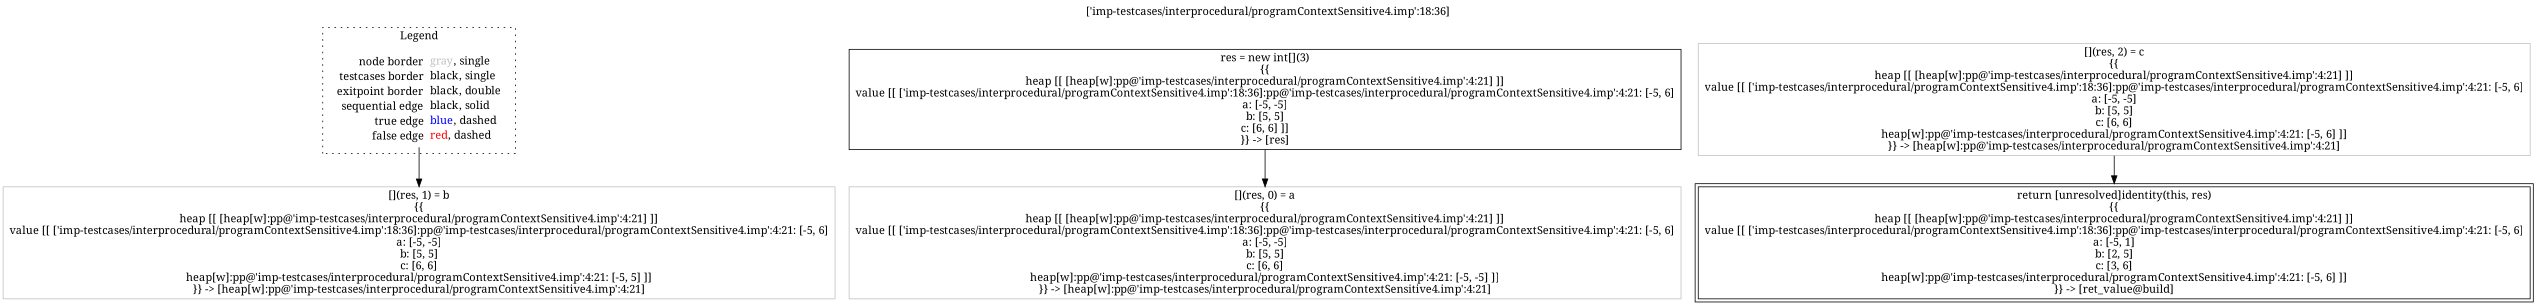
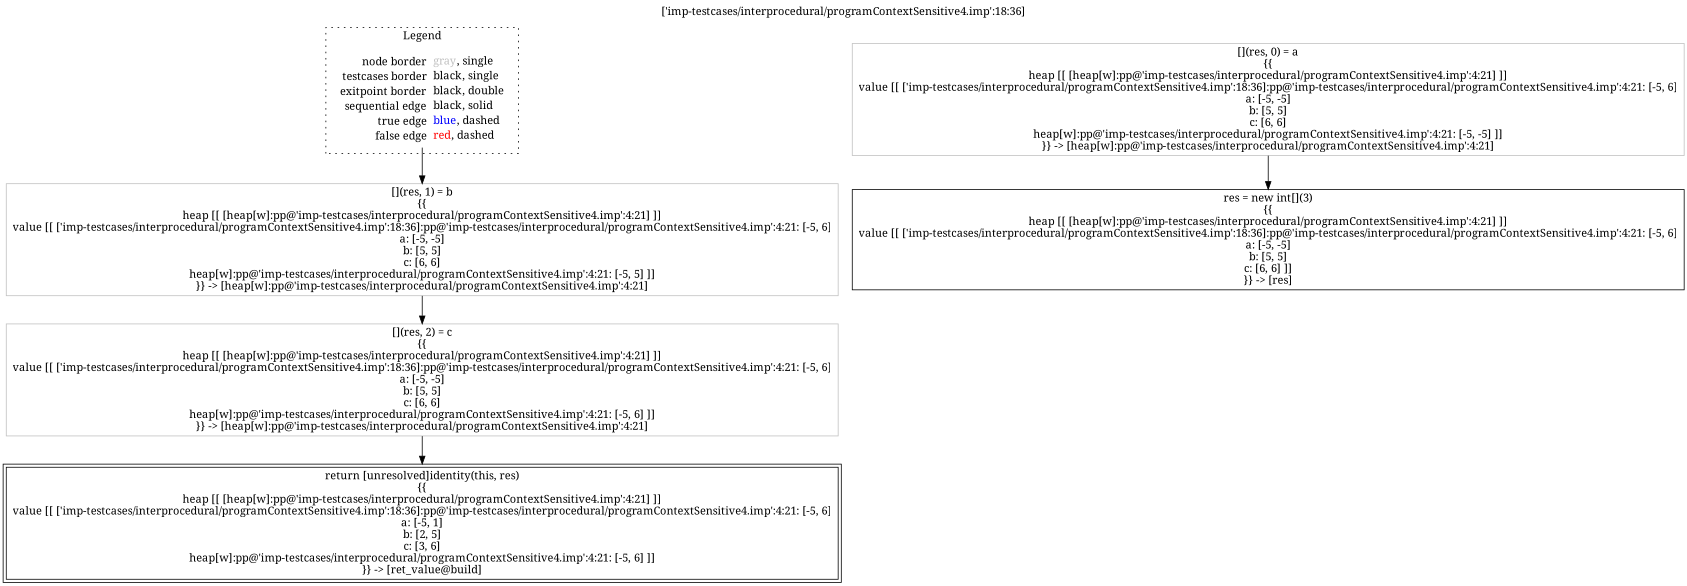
  digraph {
    fontname="Noto Serif"
    label="['imp-testcases/interprocedural/programContextSensitive4.imp':18:36]"
    labelloc=t
    node [fontname="Noto Serif" shape=rect color=gray]
    edge [color=black fontname="Noto Serif"]
    n1 [label=<<table border="0" cellpadding="2" cellspacing="0" cellborder="0"><tr><td align="right">node border&nbsp;</td><td align="left"><font color="gray">gray</font>, single</td></tr><tr><td align="right">testcases border&nbsp;</td><td align="left"><font color="black">black</font>, single</td></tr><tr><td align="right">exitpoint border&nbsp;</td><td align="left"><font color="black">black</font>, double</td></tr><tr><td align="right">sequential edge&nbsp;</td><td align="left"><font color="black">black</font>, solid</td></tr><tr><td align="right">true edge&nbsp;</td><td align="left"><font color="blue">blue</font>, dashed</td></tr><tr><td align="right">false edge&nbsp;</td><td align="left"><font color="red">red</font>, dashed</td></tr></table>> shape=plaintext color=""]
    n2 [label=<[](res, 1) = b<BR/>{{<BR/>heap [[ [heap[w]:pp@'imp-testcases/interprocedural/programContextSensitive4.imp':4:21] ]]<BR/>value [[ ['imp-testcases/interprocedural/programContextSensitive4.imp':18:36]:pp@'imp-testcases/interprocedural/programContextSensitive4.imp':4:21: [-5, 6]<BR/>a: [-5, -5]<BR/>b: [5, 5]<BR/>c: [6, 6]<BR/>heap[w]:pp@'imp-testcases/interprocedural/programContextSensitive4.imp':4:21: [-5, 5] ]]<BR/>}} -&gt; [heap[w]:pp@'imp-testcases/interprocedural/programContextSensitive4.imp':4:21]>]
    n3 [color=black label=<res = new int[](3)<BR/>{{<BR/>heap [[ [heap[w]:pp@'imp-testcases/interprocedural/programContextSensitive4.imp':4:21] ]]<BR/>value [[ ['imp-testcases/interprocedural/programContextSensitive4.imp':18:36]:pp@'imp-testcases/interprocedural/programContextSensitive4.imp':4:21: [-5, 6]<BR/>a: [-5, -5]<BR/>b: [5, 5]<BR/>c: [6, 6] ]]<BR/>}} -&gt; [res]>]
    n4 [label=<[](res, 0) = a<BR/>{{<BR/>heap [[ [heap[w]:pp@'imp-testcases/interprocedural/programContextSensitive4.imp':4:21] ]]<BR/>value [[ ['imp-testcases/interprocedural/programContextSensitive4.imp':18:36]:pp@'imp-testcases/interprocedural/programContextSensitive4.imp':4:21: [-5, 6]<BR/>a: [-5, -5]<BR/>b: [5, 5]<BR/>c: [6, 6]<BR/>heap[w]:pp@'imp-testcases/interprocedural/programContextSensitive4.imp':4:21: [-5, -5] ]]<BR/>}} -&gt; [heap[w]:pp@'imp-testcases/interprocedural/programContextSensitive4.imp':4:21]>]
    n5 [label=<[](res, 2) = c<BR/>{{<BR/>heap [[ [heap[w]:pp@'imp-testcases/interprocedural/programContextSensitive4.imp':4:21] ]]<BR/>value [[ ['imp-testcases/interprocedural/programContextSensitive4.imp':18:36]:pp@'imp-testcases/interprocedural/programContextSensitive4.imp':4:21: [-5, 6]<BR/>a: [-5, -5]<BR/>b: [5, 5]<BR/>c: [6, 6]<BR/>heap[w]:pp@'imp-testcases/interprocedural/programContextSensitive4.imp':4:21: [-5, 6] ]]<BR/>}} -&gt; [heap[w]:pp@'imp-testcases/interprocedural/programContextSensitive4.imp':4:21]>]
    n6 [color=black label=<return [unresolved]identity(this, res)<BR/>{{<BR/>heap [[ [heap[w]:pp@'imp-testcases/interprocedural/programContextSensitive4.imp':4:21] ]]<BR/>value [[ ['imp-testcases/interprocedural/programContextSensitive4.imp':18:36]:pp@'imp-testcases/interprocedural/programContextSensitive4.imp':4:21: [-5, 6]<BR/>a: [-5, 1]<BR/>b: [2, 5]<BR/>c: [3, 6]<BR/>heap[w]:pp@'imp-testcases/interprocedural/programContextSensitive4.imp':4:21: [-5, 6] ]]<BR/>}} -&gt; [ret_value@build]> peripheries=2]
    subgraph cluster_1 {
      label=Legend
      style=dotted
      n1
    }
    n1 -> n2
-   n3 -> n4
+   n2 -> n5
+   n4 -> n3
    n5 -> n6
  }
